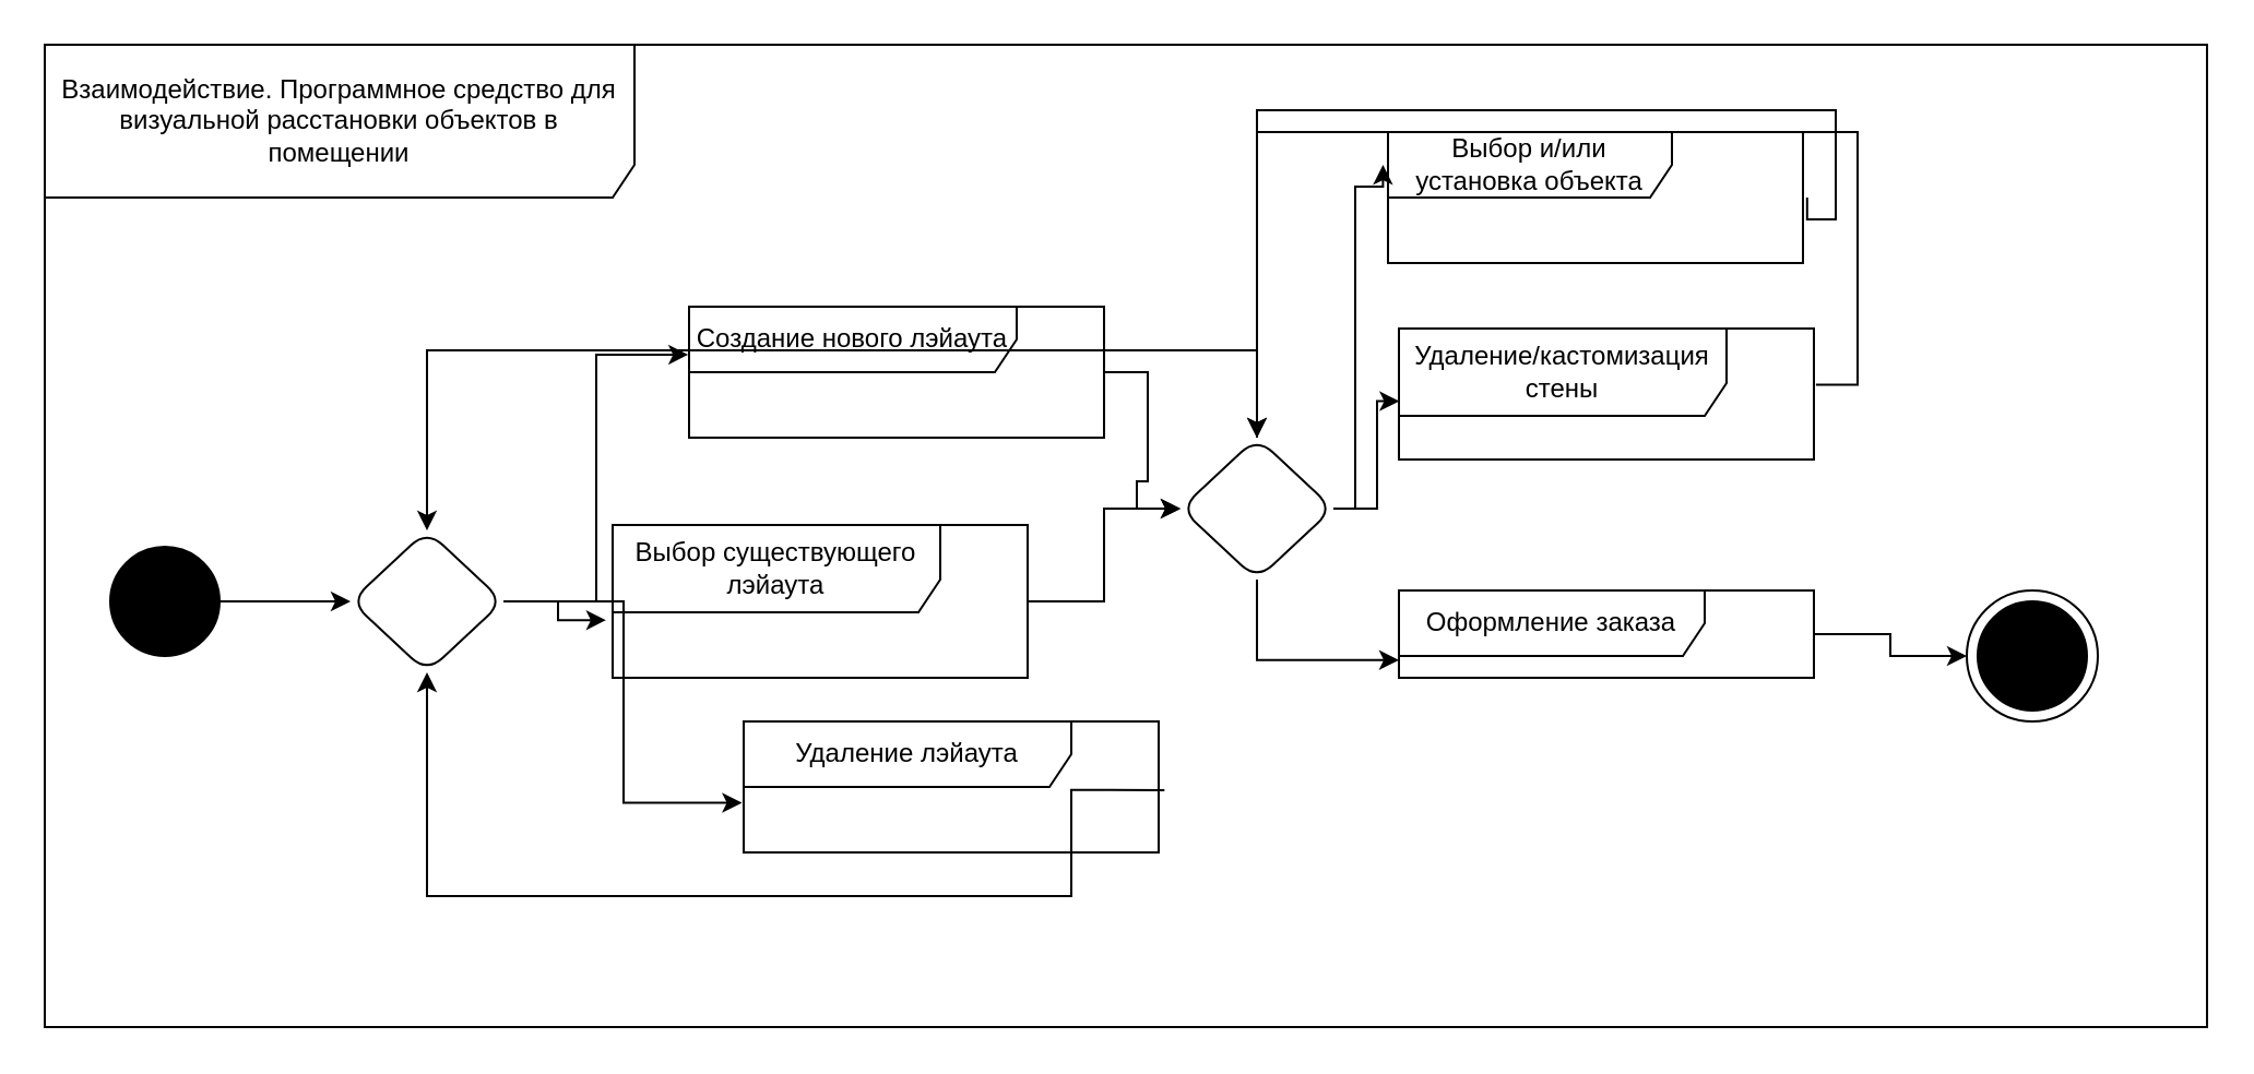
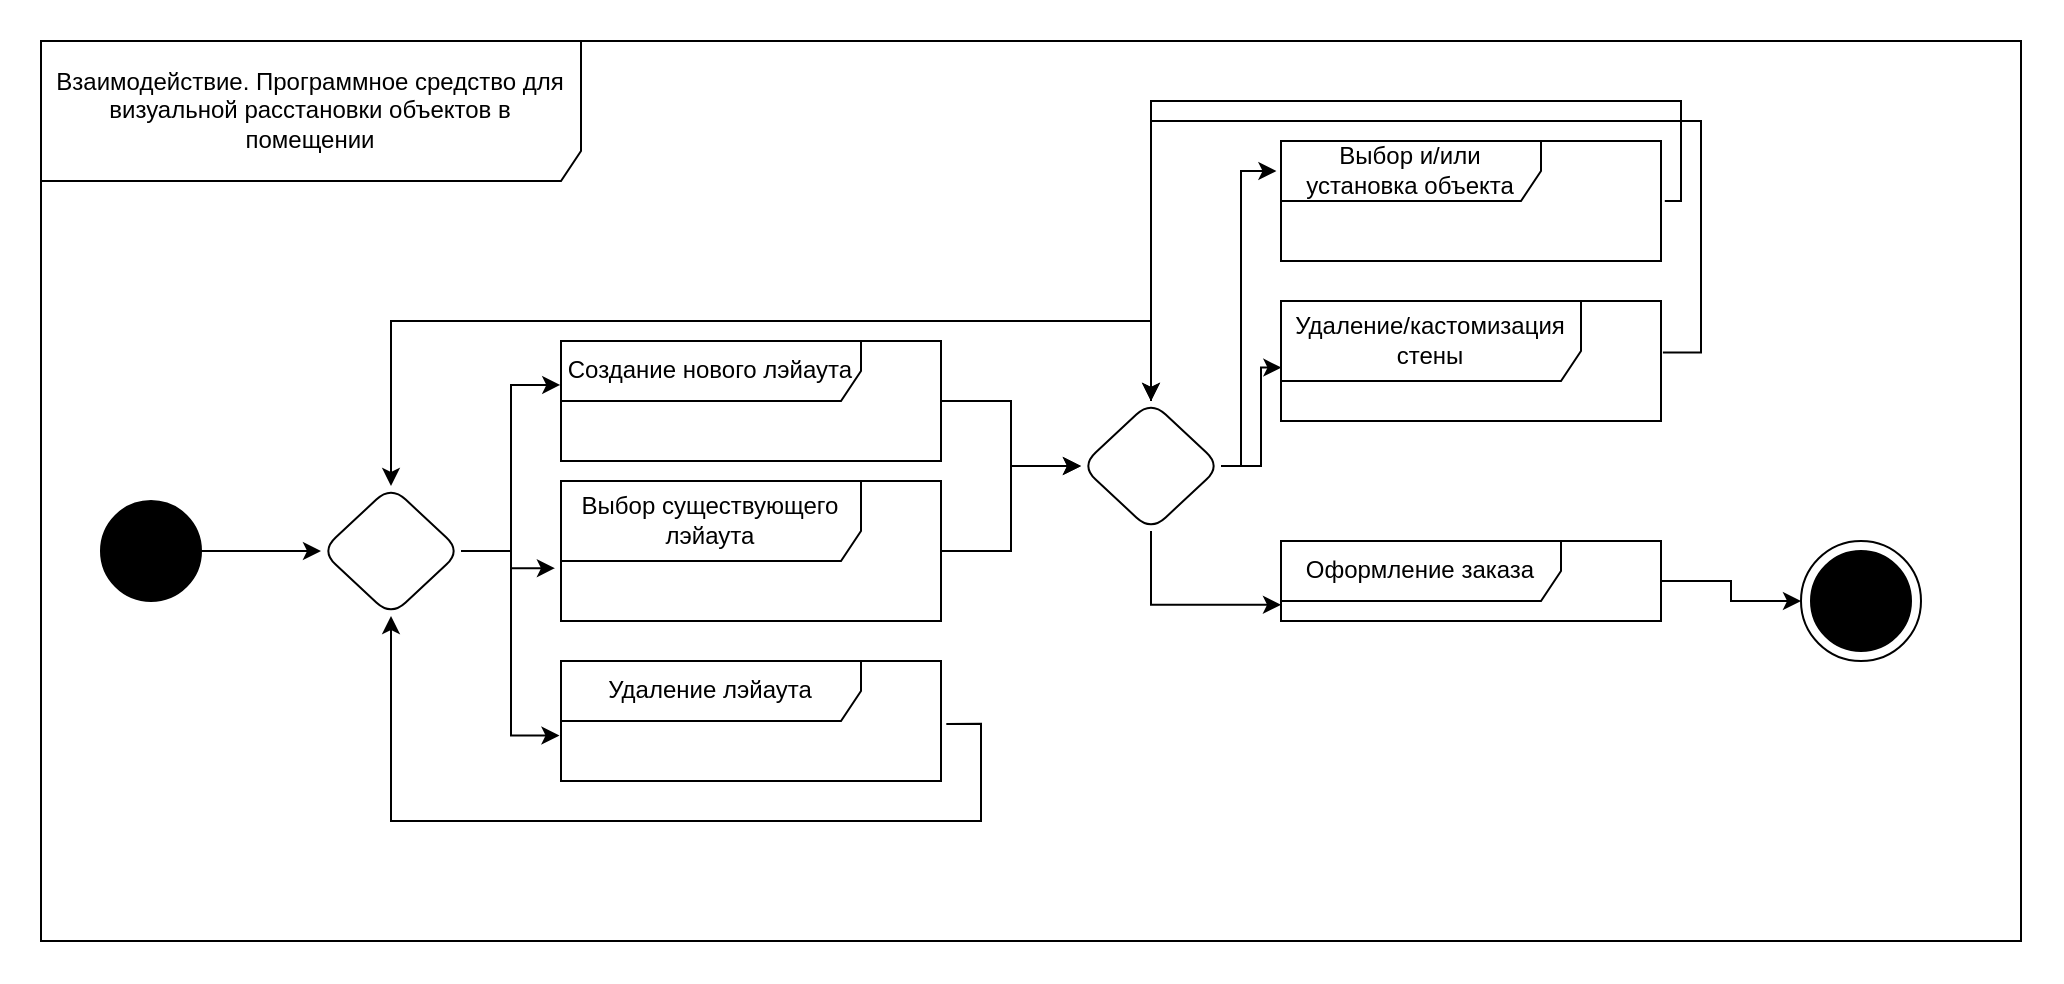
  <mxCell id="0" />
  <mxCell id="1" parent="0" />
  <mxCell id="2" value="Взаимодействие. Программное средство для визуальной расстановки объектов в помещении" style="shape=umlFrame;whiteSpace=wrap;html=1;pointerEvents=0;width=270;height=70;" vertex="1" parent="1"><mxGeometry x="20" y="20" width="990" height="450" as="geometry" /></mxCell>
  <mxCell id="3" style="edgeStyle=orthogonalEdgeStyle;rounded=0;orthogonalLoop=1;jettySize=auto;html=1;exitX=1;exitY=0.5;exitDx=0;exitDy=0;" edge="1" parent="1" source="4" target="5"><mxGeometry relative="1" as="geometry" /></mxCell>
  <mxCell id="4" value="" style="ellipse;whiteSpace=wrap;html=1;aspect=fixed;fillColor=#000000;" vertex="1" parent="1"><mxGeometry x="50" y="250" width="50" height="50" as="geometry" /></mxCell>
  <mxCell id="5" value="" style="rhombus;whiteSpace=wrap;html=1;rounded=1;" vertex="1" parent="1"><mxGeometry x="160" y="242.5" width="70" height="65" as="geometry" /></mxCell>
  <mxCell id="6" style="edgeStyle=orthogonalEdgeStyle;rounded=0;orthogonalLoop=1;jettySize=auto;html=1;entryX=0;entryY=0.5;entryDx=0;entryDy=0;" edge="1" parent="1" source="7" target="16"><mxGeometry relative="1" as="geometry" /></mxCell>
- <mxCell id="7" value="Создание нового лэйаута" style="shape=umlFrame;whiteSpace=wrap;html=1;pointerEvents=0;width=150;height=30;" vertex="1" parent="1"><mxGeometry x="315" y="140" width="190" height="60" as="geometry" /></mxCell>
+ <mxCell id="7" value="Создание нового лэйаута" style="shape=umlFrame;whiteSpace=wrap;html=1;pointerEvents=0;width=150;height=30;" vertex="1" parent="1"><mxGeometry x="280" y="170" width="190" height="60" as="geometry" /></mxCell>
  <mxCell id="8" style="edgeStyle=orthogonalEdgeStyle;rounded=0;orthogonalLoop=1;jettySize=auto;html=1;entryX=0;entryY=0.5;entryDx=0;entryDy=0;" edge="1" parent="1" source="9" target="16"><mxGeometry relative="1" as="geometry" /></mxCell>
  <mxCell id="9" value="Выбор существующего лэйаута" style="shape=umlFrame;whiteSpace=wrap;html=1;pointerEvents=0;width=150;height=40;" vertex="1" parent="1"><mxGeometry x="280" y="240" width="190" height="70" as="geometry" /></mxCell>
  <mxCell id="10" style="edgeStyle=orthogonalEdgeStyle;rounded=0;orthogonalLoop=1;jettySize=auto;html=1;entryX=-0.002;entryY=0.366;entryDx=0;entryDy=0;entryPerimeter=0;" edge="1" parent="1" source="5" target="7"><mxGeometry relative="1" as="geometry" /></mxCell>
  <mxCell id="11" style="edgeStyle=orthogonalEdgeStyle;rounded=0;orthogonalLoop=1;jettySize=auto;html=1;entryX=-0.016;entryY=0.623;entryDx=0;entryDy=0;entryPerimeter=0;" edge="1" parent="1" source="5" target="9"><mxGeometry relative="1" as="geometry" /></mxCell>
  <mxCell id="12" style="edgeStyle=orthogonalEdgeStyle;rounded=0;orthogonalLoop=1;jettySize=auto;html=1;entryX=0.5;entryY=1;entryDx=0;entryDy=0;exitX=1.014;exitY=0.524;exitDx=0;exitDy=0;exitPerimeter=0;" edge="1" parent="1" source="13" target="5"><mxGeometry relative="1" as="geometry"><Array as="points"><mxPoint x="490" y="361" /><mxPoint x="490" y="410" /><mxPoint x="195" y="410" /></Array></mxGeometry></mxCell>
- <mxCell id="13" value="Удаление лэйаута" style="shape=umlFrame;whiteSpace=wrap;html=1;pointerEvents=0;width=150;height=30;" vertex="1" parent="1"><mxGeometry x="340" y="330" width="190" height="60" as="geometry" /></mxCell>
+ <mxCell id="13" value="Удаление лэйаута" style="shape=umlFrame;whiteSpace=wrap;html=1;pointerEvents=0;width=150;height=30;" vertex="1" parent="1"><mxGeometry x="280" y="330" width="190" height="60" as="geometry" /></mxCell>
  <mxCell id="14" style="edgeStyle=orthogonalEdgeStyle;rounded=0;orthogonalLoop=1;jettySize=auto;html=1;entryX=-0.004;entryY=0.621;entryDx=0;entryDy=0;entryPerimeter=0;" edge="1" parent="1" source="5" target="13"><mxGeometry relative="1" as="geometry" /></mxCell>
  <mxCell id="15" style="edgeStyle=orthogonalEdgeStyle;rounded=0;orthogonalLoop=1;jettySize=auto;html=1;exitX=0.5;exitY=0;exitDx=0;exitDy=0;entryX=0.5;entryY=0;entryDx=0;entryDy=0;" edge="1" parent="1" source="16" target="5"><mxGeometry relative="1" as="geometry"><Array as="points"><mxPoint x="575" y="160" /><mxPoint x="195" y="160" /></Array></mxGeometry></mxCell>
  <mxCell id="16" value="" style="rhombus;whiteSpace=wrap;html=1;rounded=1;" vertex="1" parent="1"><mxGeometry x="540" y="200" width="70" height="65" as="geometry" /></mxCell>
  <mxCell id="17" style="edgeStyle=orthogonalEdgeStyle;rounded=0;orthogonalLoop=1;jettySize=auto;html=1;entryX=0.5;entryY=0;entryDx=0;entryDy=0;exitX=1.005;exitY=0.429;exitDx=0;exitDy=0;exitPerimeter=0;" edge="1" parent="1" source="18" target="16"><mxGeometry relative="1" as="geometry"><Array as="points"><mxPoint x="850" y="176" /><mxPoint x="850" y="60" /><mxPoint x="575" y="60" /></Array></mxGeometry></mxCell>
  <mxCell id="18" value="Удаление/кастомизация стены" style="shape=umlFrame;whiteSpace=wrap;html=1;pointerEvents=0;width=150;height=40;" vertex="1" parent="1"><mxGeometry x="640" y="150" width="190" height="60" as="geometry" /></mxCell>
  <mxCell id="19" style="edgeStyle=orthogonalEdgeStyle;rounded=0;orthogonalLoop=1;jettySize=auto;html=1;entryX=0.001;entryY=0.555;entryDx=0;entryDy=0;entryPerimeter=0;" edge="1" parent="1" source="16" target="18"><mxGeometry relative="1" as="geometry" /></mxCell>
  <mxCell id="20" style="edgeStyle=orthogonalEdgeStyle;rounded=0;orthogonalLoop=1;jettySize=auto;html=1;entryX=0.5;entryY=0;entryDx=0;entryDy=0;exitX=1.01;exitY=0.5;exitDx=0;exitDy=0;exitPerimeter=0;" edge="1" parent="1" source="21" target="16"><mxGeometry relative="1" as="geometry"><Array as="points"><mxPoint x="840" y="100" /><mxPoint x="840" y="50" /><mxPoint x="575" y="50" /></Array></mxGeometry></mxCell>
- <mxCell id="21" value="Выбор и/или установка объекта" style="shape=umlFrame;whiteSpace=wrap;html=1;pointerEvents=0;width=130;height=30;" vertex="1" parent="1"><mxGeometry x="635" y="60" width="190" height="60" as="geometry" /></mxCell>
+ <mxCell id="21" value="Выбор и/или установка объекта" style="shape=umlFrame;whiteSpace=wrap;html=1;pointerEvents=0;width=130;height=30;" vertex="1" parent="1"><mxGeometry x="640" y="70" width="190" height="60" as="geometry" /></mxCell>
  <mxCell id="22" style="edgeStyle=orthogonalEdgeStyle;rounded=0;orthogonalLoop=1;jettySize=auto;html=1;entryX=-0.012;entryY=0.25;entryDx=0;entryDy=0;entryPerimeter=0;" edge="1" parent="1" source="16" target="21"><mxGeometry relative="1" as="geometry"><Array as="points"><mxPoint x="620" y="233" /><mxPoint x="620" y="85" /></Array></mxGeometry></mxCell>
  <mxCell id="23" style="edgeStyle=orthogonalEdgeStyle;rounded=0;orthogonalLoop=1;jettySize=auto;html=1;entryX=0;entryY=0.5;entryDx=0;entryDy=0;" edge="1" parent="1" source="24" target="26"><mxGeometry relative="1" as="geometry" /></mxCell>
  <mxCell id="24" value="Оформление заказа" style="shape=umlFrame;whiteSpace=wrap;html=1;pointerEvents=0;width=140;height=30;" vertex="1" parent="1"><mxGeometry x="640" y="270" width="190" height="40" as="geometry" /></mxCell>
  <mxCell id="25" style="edgeStyle=orthogonalEdgeStyle;rounded=0;orthogonalLoop=1;jettySize=auto;html=1;exitX=0.5;exitY=1;exitDx=0;exitDy=0;entryX=0;entryY=0.797;entryDx=0;entryDy=0;entryPerimeter=0;" edge="1" parent="1" source="16" target="24"><mxGeometry relative="1" as="geometry" /></mxCell>
  <mxCell id="26" value="" style="ellipse;whiteSpace=wrap;html=1;aspect=fixed;fillColor=none;" vertex="1" parent="1"><mxGeometry x="900" y="270" width="60" height="60" as="geometry" /></mxCell>
  <mxCell id="27" value="" style="ellipse;whiteSpace=wrap;html=1;aspect=fixed;fillColor=#000000;" vertex="1" parent="1"><mxGeometry x="905" y="275" width="50" height="50" as="geometry" /></mxCell>
